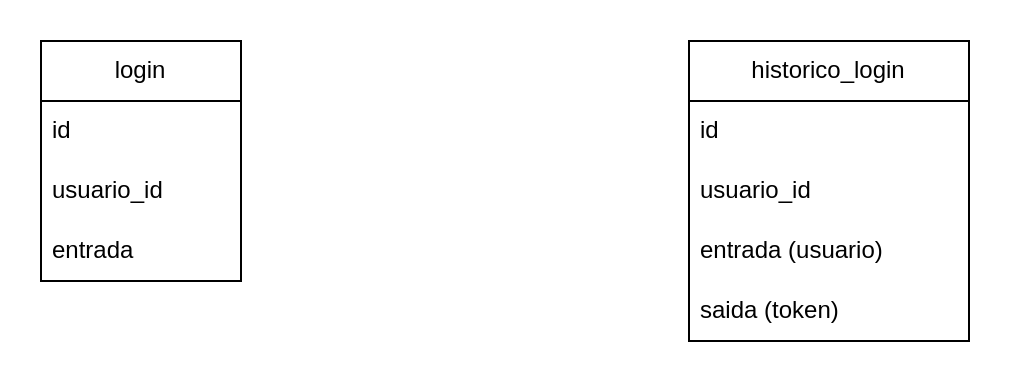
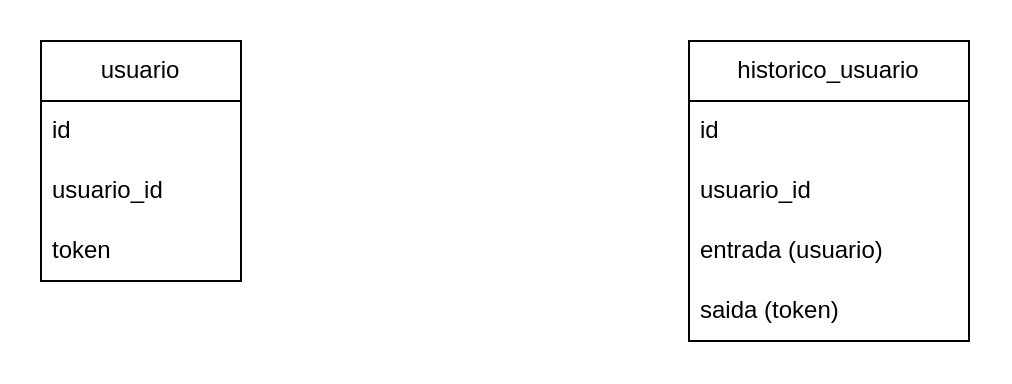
  <mxCell id="0" />
  <mxCell id="1" parent="0" />
- <mxCell id="2" value="login" style="swimlane;fontStyle=0;childLayout=stackLayout;horizontal=1;startSize=30;horizontalStack=0;resizeParent=1;resizeParentMax=0;resizeLast=0;collapsible=1;marginBottom=0;whiteSpace=wrap;html=1;" vertex="1" parent="1"><mxGeometry x="20" y="20" width="100" height="120" as="geometry" /></mxCell>
+ <mxCell id="2" value="usuario" style="swimlane;fontStyle=0;childLayout=stackLayout;horizontal=1;startSize=30;horizontalStack=0;resizeParent=1;resizeParentMax=0;resizeLast=0;collapsible=1;marginBottom=0;whiteSpace=wrap;html=1;" vertex="1" parent="1"><mxGeometry x="20" y="20" width="100" height="120" as="geometry" /></mxCell>
  <mxCell id="3" value="id" style="text;strokeColor=none;fillColor=none;align=left;verticalAlign=middle;spacingLeft=4;spacingRight=4;overflow=hidden;points=[[0,0.5],[1,0.5]];portConstraint=eastwest;rotatable=0;whiteSpace=wrap;html=1;" vertex="1" parent="2"><mxGeometry y="30" width="100" height="30" as="geometry" /></mxCell>
  <mxCell id="4" value="usuario_id" style="text;strokeColor=none;fillColor=none;align=left;verticalAlign=middle;spacingLeft=4;spacingRight=4;overflow=hidden;points=[[0,0.5],[1,0.5]];portConstraint=eastwest;rotatable=0;whiteSpace=wrap;html=1;" vertex="1" parent="2"><mxGeometry y="60" width="100" height="30" as="geometry" /></mxCell>
- <mxCell id="5" value="entrada" style="text;strokeColor=none;fillColor=none;align=left;verticalAlign=middle;spacingLeft=4;spacingRight=4;overflow=hidden;points=[[0,0.5],[1,0.5]];portConstraint=eastwest;rotatable=0;whiteSpace=wrap;html=1;" vertex="1" parent="2"><mxGeometry y="90" width="100" height="30" as="geometry" /></mxCell>
- <mxCell id="6" value="historico_login" style="swimlane;fontStyle=0;childLayout=stackLayout;horizontal=1;startSize=30;horizontalStack=0;resizeParent=1;resizeParentMax=0;resizeLast=0;collapsible=1;marginBottom=0;whiteSpace=wrap;html=1;" vertex="1" parent="1"><mxGeometry x="344" y="20" width="140" height="150" as="geometry" /></mxCell>
+ <mxCell id="5" value="token" style="text;strokeColor=none;fillColor=none;align=left;verticalAlign=middle;spacingLeft=4;spacingRight=4;overflow=hidden;points=[[0,0.5],[1,0.5]];portConstraint=eastwest;rotatable=0;whiteSpace=wrap;html=1;" vertex="1" parent="2"><mxGeometry y="90" width="100" height="30" as="geometry" /></mxCell>
+ <mxCell id="6" value="historico_usuario" style="swimlane;fontStyle=0;childLayout=stackLayout;horizontal=1;startSize=30;horizontalStack=0;resizeParent=1;resizeParentMax=0;resizeLast=0;collapsible=1;marginBottom=0;whiteSpace=wrap;html=1;" vertex="1" parent="1"><mxGeometry x="344" y="20" width="140" height="150" as="geometry" /></mxCell>
  <mxCell id="7" value="id" style="text;strokeColor=none;fillColor=none;align=left;verticalAlign=middle;spacingLeft=4;spacingRight=4;overflow=hidden;points=[[0,0.5],[1,0.5]];portConstraint=eastwest;rotatable=0;whiteSpace=wrap;html=1;" vertex="1" parent="6"><mxGeometry y="30" width="140" height="30" as="geometry" /></mxCell>
  <mxCell id="8" value="usuario_id" style="text;strokeColor=none;fillColor=none;align=left;verticalAlign=middle;spacingLeft=4;spacingRight=4;overflow=hidden;points=[[0,0.5],[1,0.5]];portConstraint=eastwest;rotatable=0;whiteSpace=wrap;html=1;" vertex="1" parent="6"><mxGeometry y="60" width="140" height="30" as="geometry" /></mxCell>
  <mxCell id="9" value="entrada (usuario)" style="text;strokeColor=none;fillColor=none;align=left;verticalAlign=middle;spacingLeft=4;spacingRight=4;overflow=hidden;points=[[0,0.5],[1,0.5]];portConstraint=eastwest;rotatable=0;whiteSpace=wrap;html=1;" vertex="1" parent="6"><mxGeometry y="90" width="140" height="30" as="geometry" /></mxCell>
  <mxCell id="10" value="saida (token)" style="text;strokeColor=none;fillColor=none;align=left;verticalAlign=middle;spacingLeft=4;spacingRight=4;overflow=hidden;points=[[0,0.5],[1,0.5]];portConstraint=eastwest;rotatable=0;whiteSpace=wrap;html=1;" vertex="1" parent="6"><mxGeometry y="120" width="140" height="30" as="geometry" /></mxCell>
